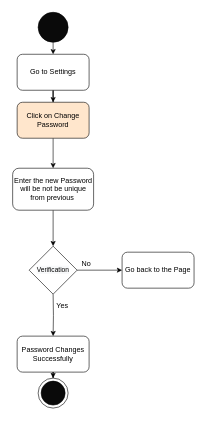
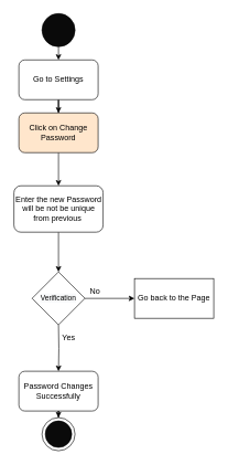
  <mxCell id="0" />
  <mxCell id="1" parent="0" />
  <mxCell id="2" style="edgeStyle=orthogonalEdgeStyle;rounded=0;orthogonalLoop=1;jettySize=auto;html=1;exitX=0.5;exitY=1;exitDx=0;exitDy=0;entryX=0.5;entryY=0;entryDx=0;entryDy=0;" parent="1" source="3" target="5" edge="1"><mxGeometry relative="1" as="geometry" /></mxCell>
  <mxCell id="3" value="" style="ellipse;whiteSpace=wrap;html=1;aspect=fixed;fillColor=#0A0A0A;" parent="1" vertex="1"><mxGeometry x="63" y="20" width="50" height="50" as="geometry" /></mxCell>
  <mxCell id="4" value="" style="edgeStyle=orthogonalEdgeStyle;rounded=0;orthogonalLoop=1;jettySize=auto;html=1;" edge="1" parent="1" source="5" target="19"><mxGeometry relative="1" as="geometry" /></mxCell>
  <mxCell id="5" value="Go to Settings" style="rounded=1;whiteSpace=wrap;html=1;fillColor=#FFFFFF;" parent="1" vertex="1"><mxGeometry x="28" y="90" width="120" height="60" as="geometry" /></mxCell>
  <mxCell id="6" value="" style="edgeStyle=orthogonalEdgeStyle;rounded=0;orthogonalLoop=1;jettySize=auto;html=1;" parent="1" target="9" edge="1"><mxGeometry relative="1" as="geometry"><mxPoint x="88" y="490" as="sourcePoint" /></mxGeometry></mxCell>
  <mxCell id="7" value="" style="edgeStyle=orthogonalEdgeStyle;rounded=0;orthogonalLoop=1;jettySize=auto;html=1;exitX=1;exitY=0.5;exitDx=0;exitDy=0;" parent="1" source="17" target="10" edge="1"><mxGeometry relative="1" as="geometry"><mxPoint x="148" y="460" as="sourcePoint" /></mxGeometry></mxCell>
  <mxCell id="8" style="edgeStyle=orthogonalEdgeStyle;rounded=0;orthogonalLoop=1;jettySize=auto;html=1;exitX=0.5;exitY=1;exitDx=0;exitDy=0;" parent="1" source="9" target="13" edge="1"><mxGeometry relative="1" as="geometry" /></mxCell>
  <mxCell id="9" value="Password Changes Successfully" style="whiteSpace=wrap;html=1;fillColor=#FFFFFF;rounded=1;" parent="1" vertex="1"><mxGeometry x="28" y="560" width="120" height="60" as="geometry" /></mxCell>
- <mxCell id="10" value="Go back to the Page" style="whiteSpace=wrap;html=1;fillColor=#FFFFFF;rounded=1;" parent="1" vertex="1"><mxGeometry x="203" y="420" width="120" height="60" as="geometry" /></mxCell>
+ <mxCell id="10" value="Go back to the Page" style="whiteSpace=wrap;html=1;fillColor=#FFFFFF;rounded=0;" parent="1" vertex="1"><mxGeometry x="203" y="420" width="120" height="60" as="geometry" /></mxCell>
  <mxCell id="11" value="No" style="text;html=1;align=center;verticalAlign=middle;resizable=0;points=[];autosize=1;strokeColor=none;fillColor=none;" parent="1" vertex="1"><mxGeometry x="128" y="430" width="30" height="20" as="geometry" /></mxCell>
  <mxCell id="12" value="Yes" style="text;html=1;align=center;verticalAlign=middle;resizable=0;points=[];autosize=1;strokeColor=none;fillColor=none;" parent="1" vertex="1"><mxGeometry x="83" y="500" width="40" height="20" as="geometry" /></mxCell>
  <mxCell id="13" value="" style="ellipse;whiteSpace=wrap;html=1;aspect=fixed;fillColor=#FFFFFF;" parent="1" vertex="1"><mxGeometry x="63" y="630" width="50" height="50" as="geometry" /></mxCell>
  <mxCell id="14" value="" style="ellipse;whiteSpace=wrap;html=1;aspect=fixed;fillColor=#0A0A0A;" parent="1" vertex="1"><mxGeometry x="68" y="635" width="40" height="40" as="geometry" /></mxCell>
  <mxCell id="15" style="edgeStyle=orthogonalEdgeStyle;rounded=0;orthogonalLoop=1;jettySize=auto;html=1;exitX=0.5;exitY=1;exitDx=0;exitDy=0;" parent="1" source="16" target="17" edge="1"><mxGeometry relative="1" as="geometry" /></mxCell>
  <mxCell id="16" value="Enter the new Password will be not be unique from previous&amp;nbsp;" style="whiteSpace=wrap;html=1;fillColor=#FFFFFF;rounded=1;" parent="1" vertex="1"><mxGeometry x="20.5" y="280" width="135" height="70" as="geometry" /></mxCell>
  <mxCell id="17" value="&lt;span style=&quot;color: rgb(0 , 0 , 0) ; font-family: &amp;#34;helvetica&amp;#34; ; font-style: normal ; font-weight: 400 ; letter-spacing: normal ; text-align: center ; text-indent: 0px ; text-transform: none ; word-spacing: 0px ; background-color: rgb(248 , 249 , 250) ; display: inline ; float: none&quot;&gt;&lt;font style=&quot;font-size: 11px&quot;&gt;Verification&lt;/font&gt;&lt;/span&gt;" style="rhombus;whiteSpace=wrap;html=1;fillColor=#FFFFFF;" parent="1" vertex="1"><mxGeometry x="48" y="410" width="80" height="80" as="geometry" /></mxCell>
  <mxCell id="18" style="edgeStyle=orthogonalEdgeStyle;rounded=0;orthogonalLoop=1;jettySize=auto;html=1;exitX=0.5;exitY=1;exitDx=0;exitDy=0;" edge="1" parent="1" source="19" target="16"><mxGeometry relative="1" as="geometry" /></mxCell>
  <mxCell id="19" value="Click on Change Password" style="whiteSpace=wrap;html=1;fillColor=#ffe6cc;rounded=1;" vertex="1" parent="1"><mxGeometry x="28" y="170" width="120" height="60" as="geometry" /></mxCell>
